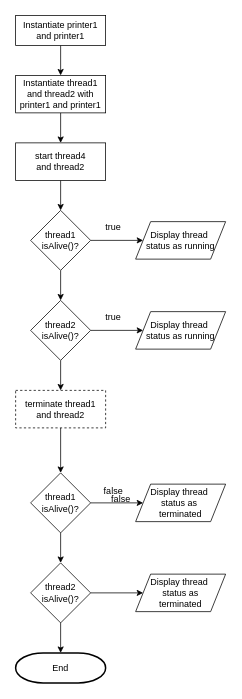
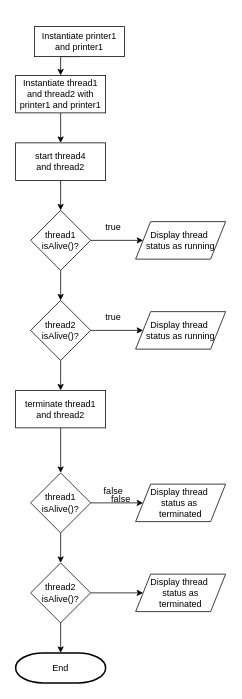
  <mxCell id="0" />
  <mxCell id="1" parent="0" />
  <mxCell id="2" style="edgeStyle=orthogonalEdgeStyle;rounded=0;orthogonalLoop=1;jettySize=auto;html=1;exitX=0.5;exitY=1;exitDx=0;exitDy=0;entryX=0.5;entryY=0;entryDx=0;entryDy=0;" edge="1" parent="1" source="3" target="5"><mxGeometry relative="1" as="geometry" /></mxCell>
- <mxCell id="3" value="Instantiate printer1 and printer1" style="rounded=0;whiteSpace=wrap;html=1;" vertex="1" parent="1"><mxGeometry x="20" y="20" width="120" height="40" as="geometry" /></mxCell>
+ <mxCell id="3" value="Instantiate printer1 and printer1" style="rounded=0;whiteSpace=wrap;html=1;" vertex="1" parent="1"><mxGeometry x="45" y="35" width="120" height="40" as="geometry" /></mxCell>
  <mxCell id="4" style="edgeStyle=orthogonalEdgeStyle;rounded=0;orthogonalLoop=1;jettySize=auto;html=1;exitX=0.5;exitY=1;exitDx=0;exitDy=0;entryX=0.5;entryY=0;entryDx=0;entryDy=0;" edge="1" parent="1" source="5" target="7"><mxGeometry relative="1" as="geometry" /></mxCell>
  <mxCell id="5" value="Instantiate thread1 and thread2 with printer1 and printer1" style="rounded=0;whiteSpace=wrap;html=1;" vertex="1" parent="1"><mxGeometry x="20" y="100" width="120" height="50" as="geometry" /></mxCell>
  <mxCell id="6" style="edgeStyle=orthogonalEdgeStyle;rounded=0;orthogonalLoop=1;jettySize=auto;html=1;exitX=0.5;exitY=1;exitDx=0;exitDy=0;entryX=0.5;entryY=0;entryDx=0;entryDy=0;" edge="1" parent="1" source="7" target="10"><mxGeometry relative="1" as="geometry" /></mxCell>
  <mxCell id="7" value="start thread4&lt;div&gt;and thread2&lt;/div&gt;" style="rounded=0;whiteSpace=wrap;html=1;" vertex="1" parent="1"><mxGeometry x="20" y="190" width="120" height="50" as="geometry" /></mxCell>
  <mxCell id="8" style="edgeStyle=orthogonalEdgeStyle;rounded=0;orthogonalLoop=1;jettySize=auto;html=1;exitX=1;exitY=0.5;exitDx=0;exitDy=0;entryX=0;entryY=0.5;entryDx=0;entryDy=0;" edge="1" parent="1" source="10" target="11"><mxGeometry relative="1" as="geometry" /></mxCell>
  <mxCell id="9" style="edgeStyle=orthogonalEdgeStyle;rounded=0;orthogonalLoop=1;jettySize=auto;html=1;exitX=0.5;exitY=1;exitDx=0;exitDy=0;entryX=0.5;entryY=0;entryDx=0;entryDy=0;" edge="1" parent="1" source="10" target="14"><mxGeometry relative="1" as="geometry" /></mxCell>
  <mxCell id="10" value="thread1 isAlive()?" style="rhombus;whiteSpace=wrap;html=1;" vertex="1" parent="1"><mxGeometry x="40" y="280" width="80" height="80" as="geometry" /></mxCell>
  <mxCell id="11" value="Display thread&amp;nbsp;&lt;div&gt;status as running&lt;/div&gt;" style="shape=parallelogram;perimeter=parallelogramPerimeter;whiteSpace=wrap;html=1;fixedSize=1;" vertex="1" parent="1"><mxGeometry x="180" y="295" width="120" height="50" as="geometry" /></mxCell>
  <mxCell id="12" style="edgeStyle=orthogonalEdgeStyle;rounded=0;orthogonalLoop=1;jettySize=auto;html=1;exitX=1;exitY=0.5;exitDx=0;exitDy=0;entryX=0;entryY=0.5;entryDx=0;entryDy=0;" edge="1" parent="1" source="14" target="15"><mxGeometry relative="1" as="geometry" /></mxCell>
  <mxCell id="13" style="edgeStyle=orthogonalEdgeStyle;rounded=0;orthogonalLoop=1;jettySize=auto;html=1;exitX=0.5;exitY=1;exitDx=0;exitDy=0;entryX=0.5;entryY=0;entryDx=0;entryDy=0;" edge="1" parent="1" source="14" target="17"><mxGeometry relative="1" as="geometry" /></mxCell>
  <mxCell id="14" value="thread2 isAlive()?" style="rhombus;whiteSpace=wrap;html=1;" vertex="1" parent="1"><mxGeometry x="40" y="400" width="80" height="80" as="geometry" /></mxCell>
  <mxCell id="15" value="Display thread&amp;nbsp;&lt;div&gt;status as running&lt;/div&gt;" style="shape=parallelogram;perimeter=parallelogramPerimeter;whiteSpace=wrap;html=1;fixedSize=1;" vertex="1" parent="1"><mxGeometry x="180" y="415" width="120" height="50" as="geometry" /></mxCell>
  <mxCell id="16" style="edgeStyle=orthogonalEdgeStyle;rounded=0;orthogonalLoop=1;jettySize=auto;html=1;exitX=0.5;exitY=1;exitDx=0;exitDy=0;entryX=0.5;entryY=0;entryDx=0;entryDy=0;" edge="1" parent="1" source="17" target="20"><mxGeometry relative="1" as="geometry" /></mxCell>
- <mxCell id="17" value="terminate thread1&lt;div&gt;and thread2&lt;/div&gt;" style="rounded=0;whiteSpace=wrap;html=1;dashed=1;" vertex="1" parent="1"><mxGeometry x="20" y="520" width="120" height="50" as="geometry" /></mxCell>
+ <mxCell id="17" value="terminate thread1&lt;div&gt;and thread2&lt;/div&gt;" style="rounded=0;whiteSpace=wrap;html=1;" vertex="1" parent="1"><mxGeometry x="20" y="520" width="120" height="50" as="geometry" /></mxCell>
  <mxCell id="18" style="edgeStyle=orthogonalEdgeStyle;rounded=0;orthogonalLoop=1;jettySize=auto;html=1;exitX=1;exitY=0.5;exitDx=0;exitDy=0;entryX=0;entryY=0.5;entryDx=0;entryDy=0;" edge="1" parent="1" source="20" target="21"><mxGeometry relative="1" as="geometry" /></mxCell>
  <mxCell id="19" style="edgeStyle=orthogonalEdgeStyle;rounded=0;orthogonalLoop=1;jettySize=auto;html=1;exitX=0.5;exitY=1;exitDx=0;exitDy=0;entryX=0.5;entryY=0;entryDx=0;entryDy=0;" edge="1" parent="1" source="20" target="23"><mxGeometry relative="1" as="geometry" /></mxCell>
  <mxCell id="20" value="thread1 isAlive()?" style="rhombus;whiteSpace=wrap;html=1;" vertex="1" parent="1"><mxGeometry x="40" y="630" width="80" height="80" as="geometry" /></mxCell>
  <mxCell id="21" value="Display thread&amp;nbsp;&lt;div&gt;status as&amp;nbsp;&lt;/div&gt;&lt;div&gt;terminated&lt;/div&gt;" style="shape=parallelogram;perimeter=parallelogramPerimeter;whiteSpace=wrap;html=1;fixedSize=1;" vertex="1" parent="1"><mxGeometry x="180" y="645" width="120" height="50" as="geometry" /></mxCell>
  <mxCell id="22" style="edgeStyle=orthogonalEdgeStyle;rounded=0;orthogonalLoop=1;jettySize=auto;html=1;exitX=1;exitY=0.5;exitDx=0;exitDy=0;entryX=0;entryY=0.5;entryDx=0;entryDy=0;" edge="1" parent="1" source="23" target="24"><mxGeometry relative="1" as="geometry" /></mxCell>
  <mxCell id="23" value="thread2 isAlive()?" style="rhombus;whiteSpace=wrap;html=1;" vertex="1" parent="1"><mxGeometry x="40" y="750" width="80" height="80" as="geometry" /></mxCell>
  <mxCell id="24" value="Display thread&amp;nbsp;&lt;div&gt;status as&lt;/div&gt;&lt;div&gt;terminated&lt;/div&gt;" style="shape=parallelogram;perimeter=parallelogramPerimeter;whiteSpace=wrap;html=1;fixedSize=1;" vertex="1" parent="1"><mxGeometry x="180" y="765" width="120" height="50" as="geometry" /></mxCell>
  <mxCell id="25" value="true" style="text;html=1;align=center;verticalAlign=middle;resizable=0;points=[];autosize=1;strokeColor=none;fillColor=none;" vertex="1" parent="1"><mxGeometry x="130" y="288" width="40" height="30" as="geometry" /></mxCell>
  <mxCell id="26" value="true" style="text;html=1;align=center;verticalAlign=middle;resizable=0;points=[];autosize=1;strokeColor=none;fillColor=none;" vertex="1" parent="1"><mxGeometry x="130" y="408" width="40" height="30" as="geometry" /></mxCell>
  <mxCell id="27" value="false" style="text;html=1;align=center;verticalAlign=middle;resizable=0;points=[];autosize=1;strokeColor=none;fillColor=none;" vertex="1" parent="1"><mxGeometry x="125" y="640" width="50" height="30" as="geometry" /></mxCell>
  <mxCell id="28" value="false" style="text;html=1;align=center;verticalAlign=middle;resizable=0;points=[];autosize=1;strokeColor=none;fillColor=none;" vertex="1" parent="1"><mxGeometry x="135" y="650" width="50" height="30" as="geometry" /></mxCell>
  <mxCell id="29" value="End" style="strokeWidth=2;html=1;shape=mxgraph.flowchart.terminator;whiteSpace=wrap;" vertex="1" parent="1"><mxGeometry x="20" y="870" width="120" height="40" as="geometry" /></mxCell>
  <mxCell id="30" style="edgeStyle=orthogonalEdgeStyle;rounded=0;orthogonalLoop=1;jettySize=auto;html=1;exitX=0.5;exitY=1;exitDx=0;exitDy=0;entryX=0.5;entryY=0;entryDx=0;entryDy=0;entryPerimeter=0;" edge="1" parent="1" source="23" target="29"><mxGeometry relative="1" as="geometry" /></mxCell>
